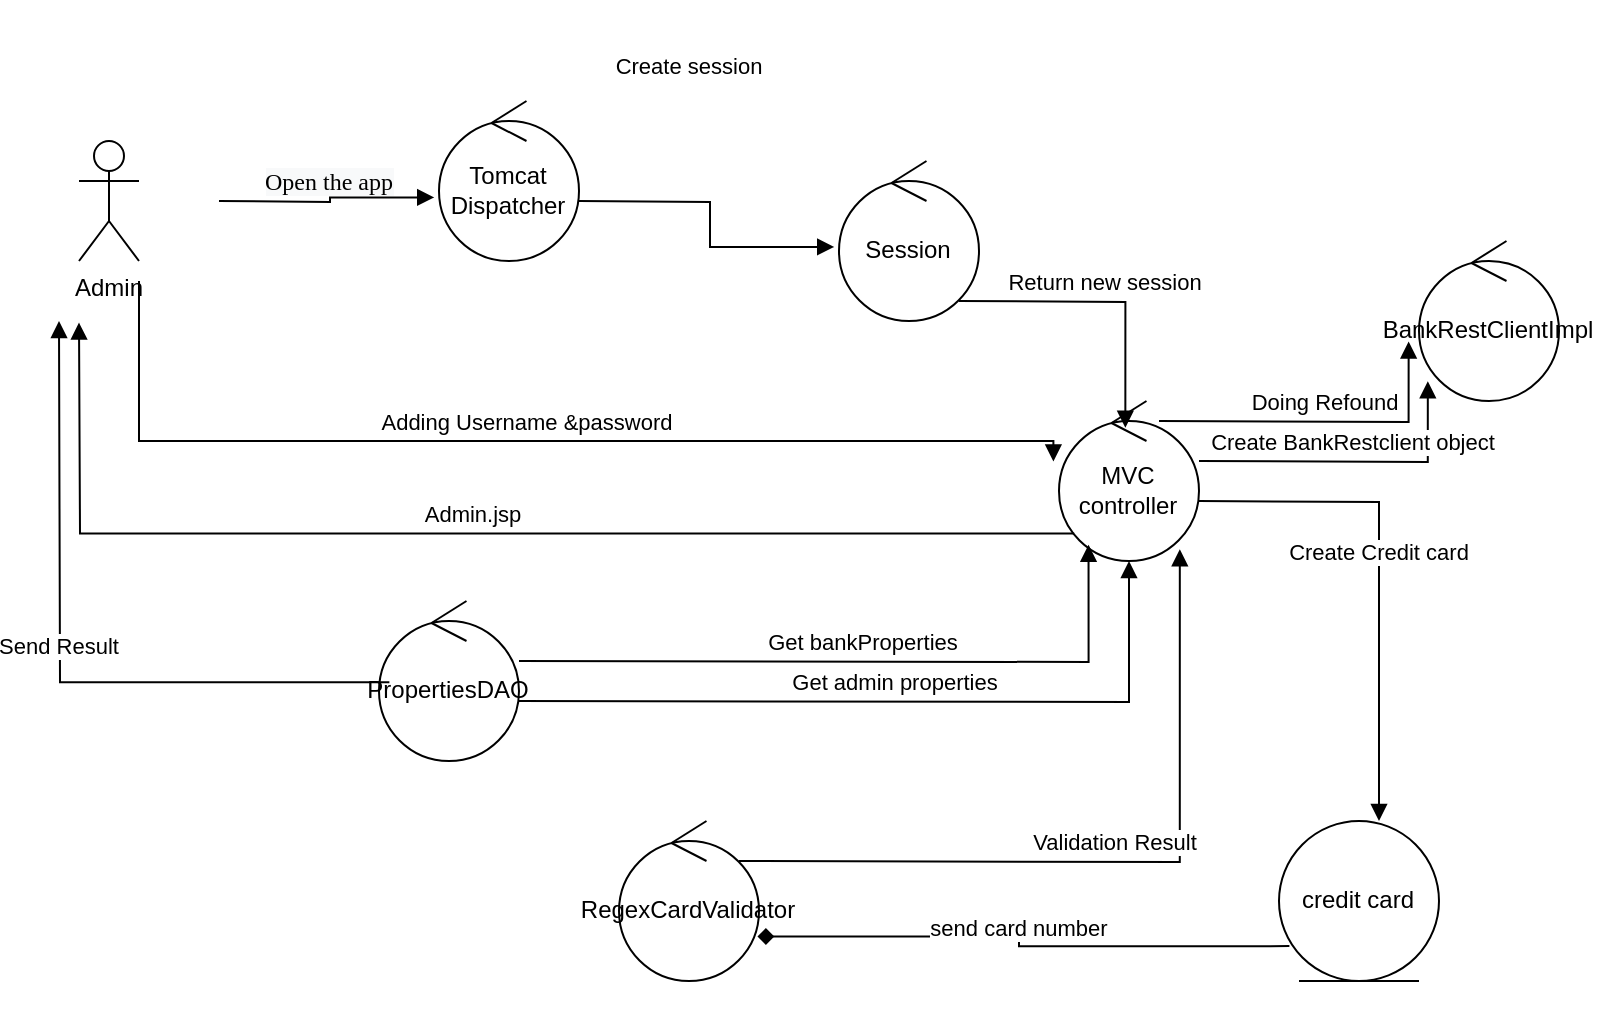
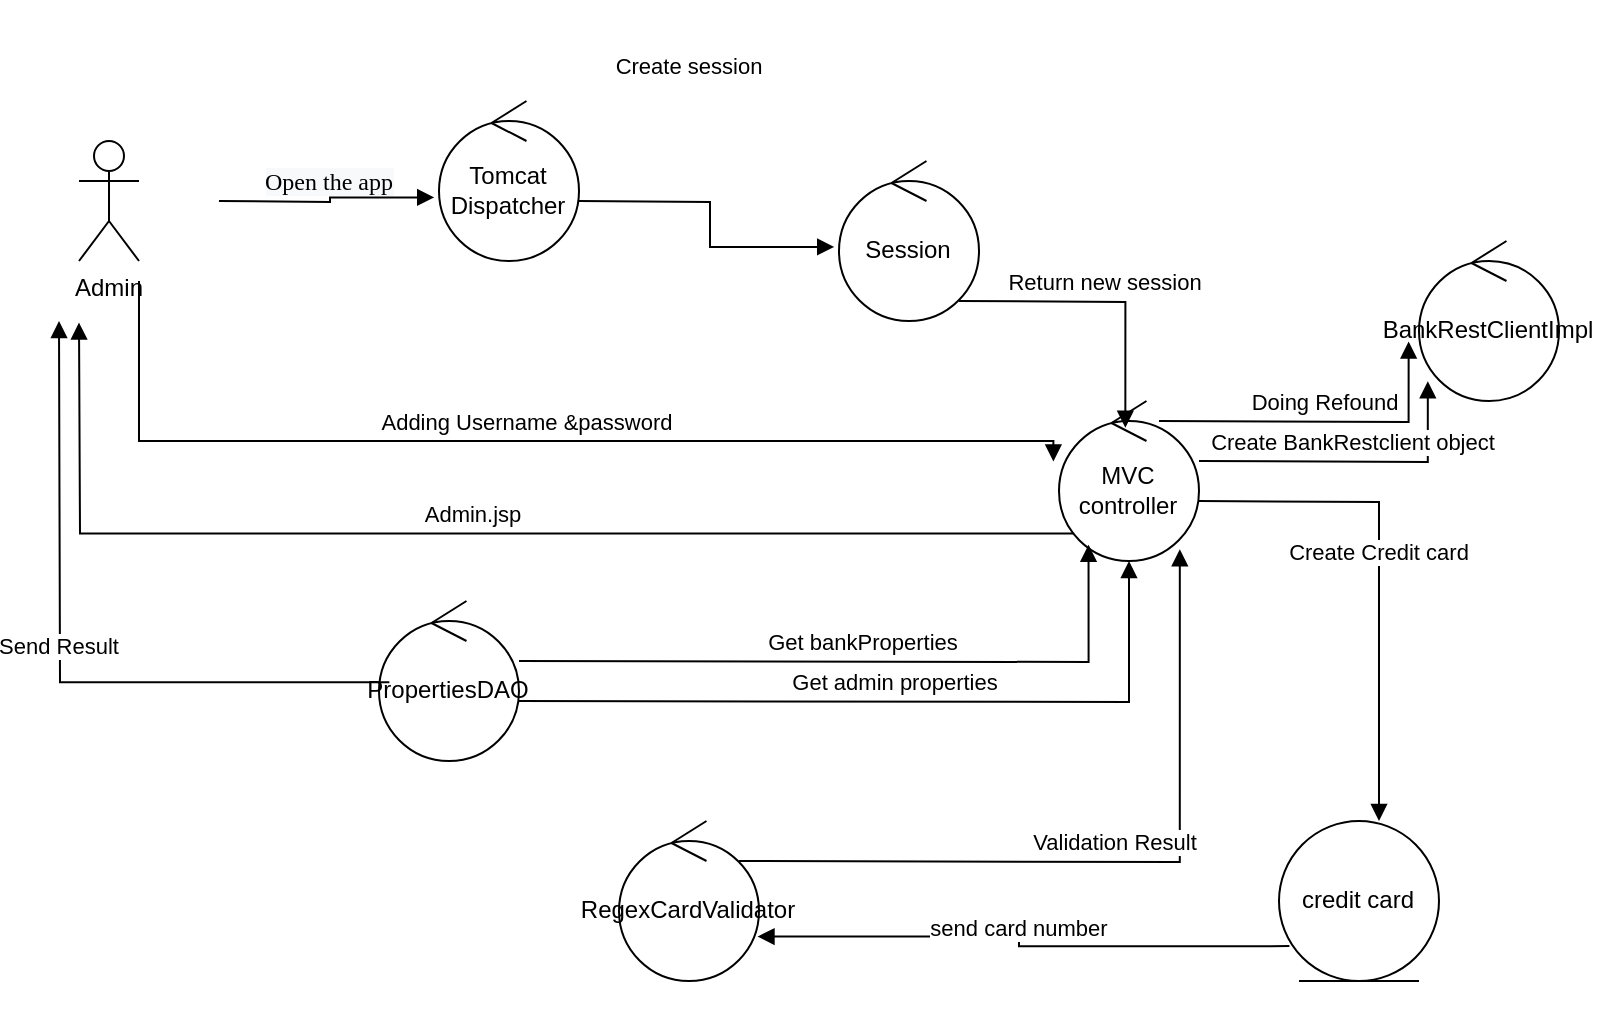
  <mxCell id="0" />
  <mxCell id="1" parent="0" />
  <mxCell id="2" value="Admin" style="shape=umlActor;verticalLabelPosition=bottom;verticalAlign=top;html=1;" vertex="1" parent="1"><mxGeometry x="30" y="40" width="30" height="60" as="geometry" /></mxCell>
  <mxCell id="3" value="Tomcat Dispatcher" style="ellipse;shape=umlControl;whiteSpace=wrap;html=1;" vertex="1" parent="1"><mxGeometry x="210" y="20" width="70" height="80" as="geometry" /></mxCell>
  <mxCell id="4" value="Session" style="ellipse;shape=umlControl;whiteSpace=wrap;html=1;" vertex="1" parent="1"><mxGeometry x="410" y="50" width="70" height="80" as="geometry" /></mxCell>
  <mxCell id="5" value="MVC controller" style="ellipse;shape=umlControl;whiteSpace=wrap;html=1;" vertex="1" parent="1"><mxGeometry x="520" y="170" width="70" height="80" as="geometry" /></mxCell>
  <mxCell id="6" value="PropertiesDAO" style="ellipse;shape=umlControl;whiteSpace=wrap;html=1;" vertex="1" parent="1"><mxGeometry x="180" y="270" width="70" height="80" as="geometry" /></mxCell>
  <mxCell id="7" value="&lt;span style=&quot;font-family: &amp;#34;verdana&amp;#34; ; font-size: 12px ; background-color: rgb(248 , 249 , 250)&quot;&gt;Open the app&lt;/span&gt;" style="html=1;verticalAlign=bottom;endArrow=block;rounded=0;edgeStyle=orthogonalEdgeStyle;entryX=-0.034;entryY=0.603;entryDx=0;entryDy=0;entryPerimeter=0;" edge="1" parent="1" target="3"><mxGeometry width="80" relative="1" as="geometry"><mxPoint x="100" y="70" as="sourcePoint" /><mxPoint x="180" y="70" as="targetPoint" /></mxGeometry></mxCell>
  <mxCell id="8" value="&lt;br&gt;&lt;br&gt;&lt;span style=&quot;color: rgb(0 , 0 , 0) ; font-family: &amp;#34;helvetica&amp;#34; ; font-size: 11px ; font-style: normal ; font-weight: 400 ; letter-spacing: normal ; text-align: center ; text-indent: 0px ; text-transform: none ; word-spacing: 0px ; background-color: rgb(255 , 255 , 255) ; display: inline ; float: none&quot;&gt;Create session&lt;br&gt;&lt;/span&gt;&lt;br&gt;" style="html=1;verticalAlign=bottom;endArrow=block;rounded=0;edgeStyle=orthogonalEdgeStyle;entryX=-0.034;entryY=0.537;entryDx=0;entryDy=0;entryPerimeter=0;" edge="1" parent="1" target="4"><mxGeometry x="-0.137" y="25" width="80" relative="1" as="geometry"><mxPoint x="280" y="70" as="sourcePoint" /><mxPoint x="360" y="70" as="targetPoint" /><mxPoint x="-10" y="-20" as="offset" /></mxGeometry></mxCell>
  <mxCell id="9" value="Return new session&lt;br&gt;" style="html=1;verticalAlign=bottom;endArrow=block;rounded=0;edgeStyle=orthogonalEdgeStyle;entryX=0.474;entryY=0.167;entryDx=0;entryDy=0;entryPerimeter=0;" edge="1" parent="1" target="5"><mxGeometry width="80" relative="1" as="geometry"><mxPoint x="470" y="120" as="sourcePoint" /><mxPoint x="550" y="120" as="targetPoint" /></mxGeometry></mxCell>
  <mxCell id="10" value="Admin.jsp" style="html=1;verticalAlign=bottom;endArrow=block;rounded=0;edgeStyle=orthogonalEdgeStyle;exitX=0.109;exitY=0.828;exitDx=0;exitDy=0;exitPerimeter=0;" edge="1" parent="1" source="5"><mxGeometry width="80" relative="1" as="geometry"><mxPoint x="580" y="249" as="sourcePoint" /><mxPoint x="30" y="130.8" as="targetPoint" /></mxGeometry></mxCell>
  <mxCell id="11" value="Adding Username &amp;amp;password" style="html=1;verticalAlign=bottom;endArrow=block;rounded=0;edgeStyle=orthogonalEdgeStyle;entryX=-0.04;entryY=0.378;entryDx=0;entryDy=0;entryPerimeter=0;" edge="1" parent="1" target="5"><mxGeometry width="80" relative="1" as="geometry"><mxPoint x="60" y="110" as="sourcePoint" /><mxPoint x="140" y="110" as="targetPoint" /><Array as="points"><mxPoint x="60" y="190" /><mxPoint x="517" y="190" /></Array></mxGeometry></mxCell>
  <mxCell id="12" value="Get admin properties" style="html=1;verticalAlign=bottom;endArrow=block;rounded=0;edgeStyle=orthogonalEdgeStyle;" edge="1" parent="1" target="5"><mxGeometry width="80" relative="1" as="geometry"><mxPoint x="250" y="320" as="sourcePoint" /><mxPoint x="330" y="320" as="targetPoint" /></mxGeometry></mxCell>
  <mxCell id="13" value="Send Result" style="html=1;verticalAlign=bottom;endArrow=block;rounded=0;edgeStyle=orthogonalEdgeStyle;exitX=0.074;exitY=0.508;exitDx=0;exitDy=0;exitPerimeter=0;" edge="1" parent="1" source="6"><mxGeometry width="80" relative="1" as="geometry"><mxPoint x="100" y="310" as="sourcePoint" /><mxPoint x="20" y="130" as="targetPoint" /></mxGeometry></mxCell>
  <mxCell id="14" value="credit card&lt;br&gt;" style="ellipse;shape=umlEntity;whiteSpace=wrap;html=1;" vertex="1" parent="1"><mxGeometry x="630" y="380" width="80" height="80" as="geometry" /></mxCell>
  <mxCell id="15" value="RegexCardValidator" style="ellipse;shape=umlControl;whiteSpace=wrap;html=1;" vertex="1" parent="1"><mxGeometry x="300" y="380" width="70" height="80" as="geometry" /></mxCell>
  <mxCell id="16" value="Create Credit card" style="html=1;verticalAlign=bottom;endArrow=block;rounded=0;edgeStyle=orthogonalEdgeStyle;entryX=0.625;entryY=0;entryDx=0;entryDy=0;entryPerimeter=0;" edge="1" parent="1" target="14"><mxGeometry width="80" relative="1" as="geometry"><mxPoint x="590" y="220" as="sourcePoint" /><mxPoint x="670" y="220" as="targetPoint" /></mxGeometry></mxCell>
- <mxCell id="17" value="send card number" style="html=1;verticalAlign=bottom;endArrow=diamond;rounded=0;edgeStyle=orthogonalEdgeStyle;entryX=0.989;entryY=0.722;entryDx=0;entryDy=0;entryPerimeter=0;exitX=0.065;exitY=0.782;exitDx=0;exitDy=0;exitPerimeter=0;" edge="1" parent="1" source="14" target="15"><mxGeometry width="80" relative="1" as="geometry"><mxPoint x="510" y="440" as="sourcePoint" /><mxPoint x="590" y="440" as="targetPoint" /></mxGeometry></mxCell>
+ <mxCell id="17" value="send card number" style="html=1;verticalAlign=bottom;endArrow=block;rounded=0;edgeStyle=orthogonalEdgeStyle;entryX=0.989;entryY=0.722;entryDx=0;entryDy=0;entryPerimeter=0;exitX=0.065;exitY=0.782;exitDx=0;exitDy=0;exitPerimeter=0;" edge="1" parent="1" source="14" target="15"><mxGeometry width="80" relative="1" as="geometry"><mxPoint x="510" y="440" as="sourcePoint" /><mxPoint x="590" y="440" as="targetPoint" /></mxGeometry></mxCell>
  <mxCell id="18" value="Validation Result" style="html=1;verticalAlign=bottom;endArrow=block;rounded=0;edgeStyle=orthogonalEdgeStyle;entryX=0.863;entryY=0.927;entryDx=0;entryDy=0;entryPerimeter=0;" edge="1" parent="1" target="5"><mxGeometry width="80" relative="1" as="geometry"><mxPoint x="360" y="400" as="sourcePoint" /><mxPoint x="440" y="400" as="targetPoint" /></mxGeometry></mxCell>
  <mxCell id="19" value="BankRestClientImpl" style="ellipse;shape=umlControl;whiteSpace=wrap;html=1;" vertex="1" parent="1"><mxGeometry x="700" y="90" width="70" height="80" as="geometry" /></mxCell>
  <mxCell id="20" value="Create BankRestclient object" style="html=1;verticalAlign=bottom;endArrow=block;rounded=0;edgeStyle=orthogonalEdgeStyle;entryX=0.063;entryY=0.877;entryDx=0;entryDy=0;entryPerimeter=0;" edge="1" parent="1" target="19"><mxGeometry width="80" relative="1" as="geometry"><mxPoint x="590" y="200" as="sourcePoint" /><mxPoint x="670" y="200" as="targetPoint" /></mxGeometry></mxCell>
  <mxCell id="21" value="Get bankProperties&lt;br&gt;" style="html=1;verticalAlign=bottom;endArrow=block;rounded=0;edgeStyle=orthogonalEdgeStyle;entryX=0.211;entryY=0.898;entryDx=0;entryDy=0;entryPerimeter=0;" edge="1" parent="1" target="5"><mxGeometry width="80" relative="1" as="geometry"><mxPoint x="250" y="300" as="sourcePoint" /><mxPoint x="330" y="300" as="targetPoint" /></mxGeometry></mxCell>
  <mxCell id="22" value="Doing Refound" style="html=1;verticalAlign=bottom;endArrow=block;rounded=0;edgeStyle=orthogonalEdgeStyle;entryX=-0.074;entryY=0.628;entryDx=0;entryDy=0;entryPerimeter=0;" edge="1" parent="1" target="19"><mxGeometry width="80" relative="1" as="geometry"><mxPoint x="570" y="180" as="sourcePoint" /><mxPoint x="650" y="180" as="targetPoint" /></mxGeometry></mxCell>
